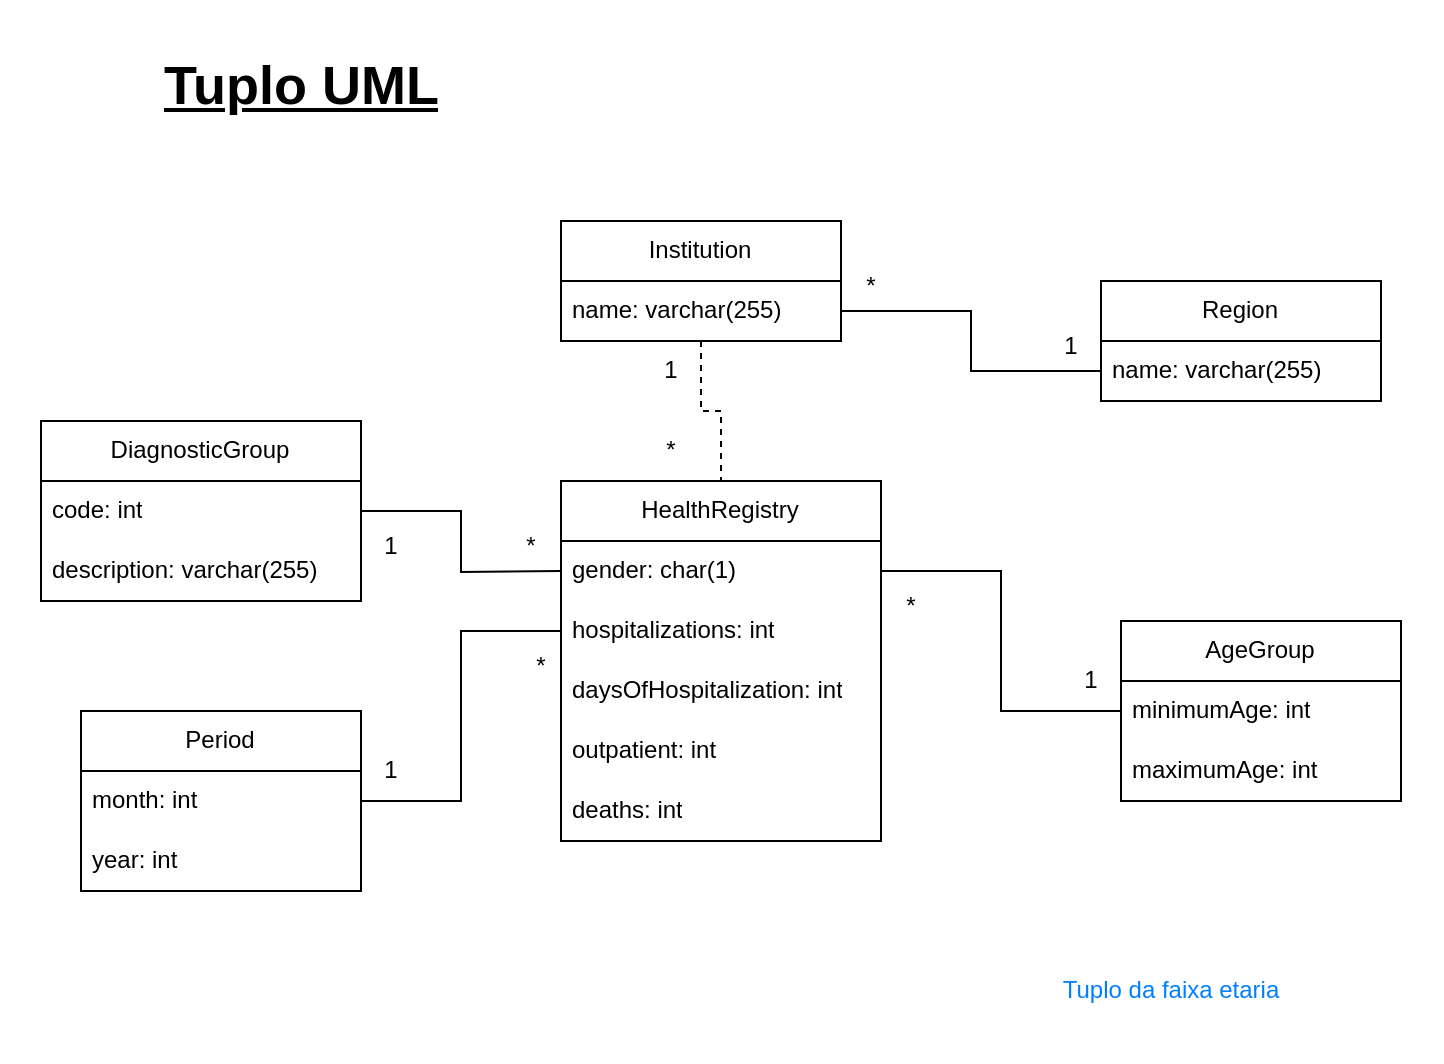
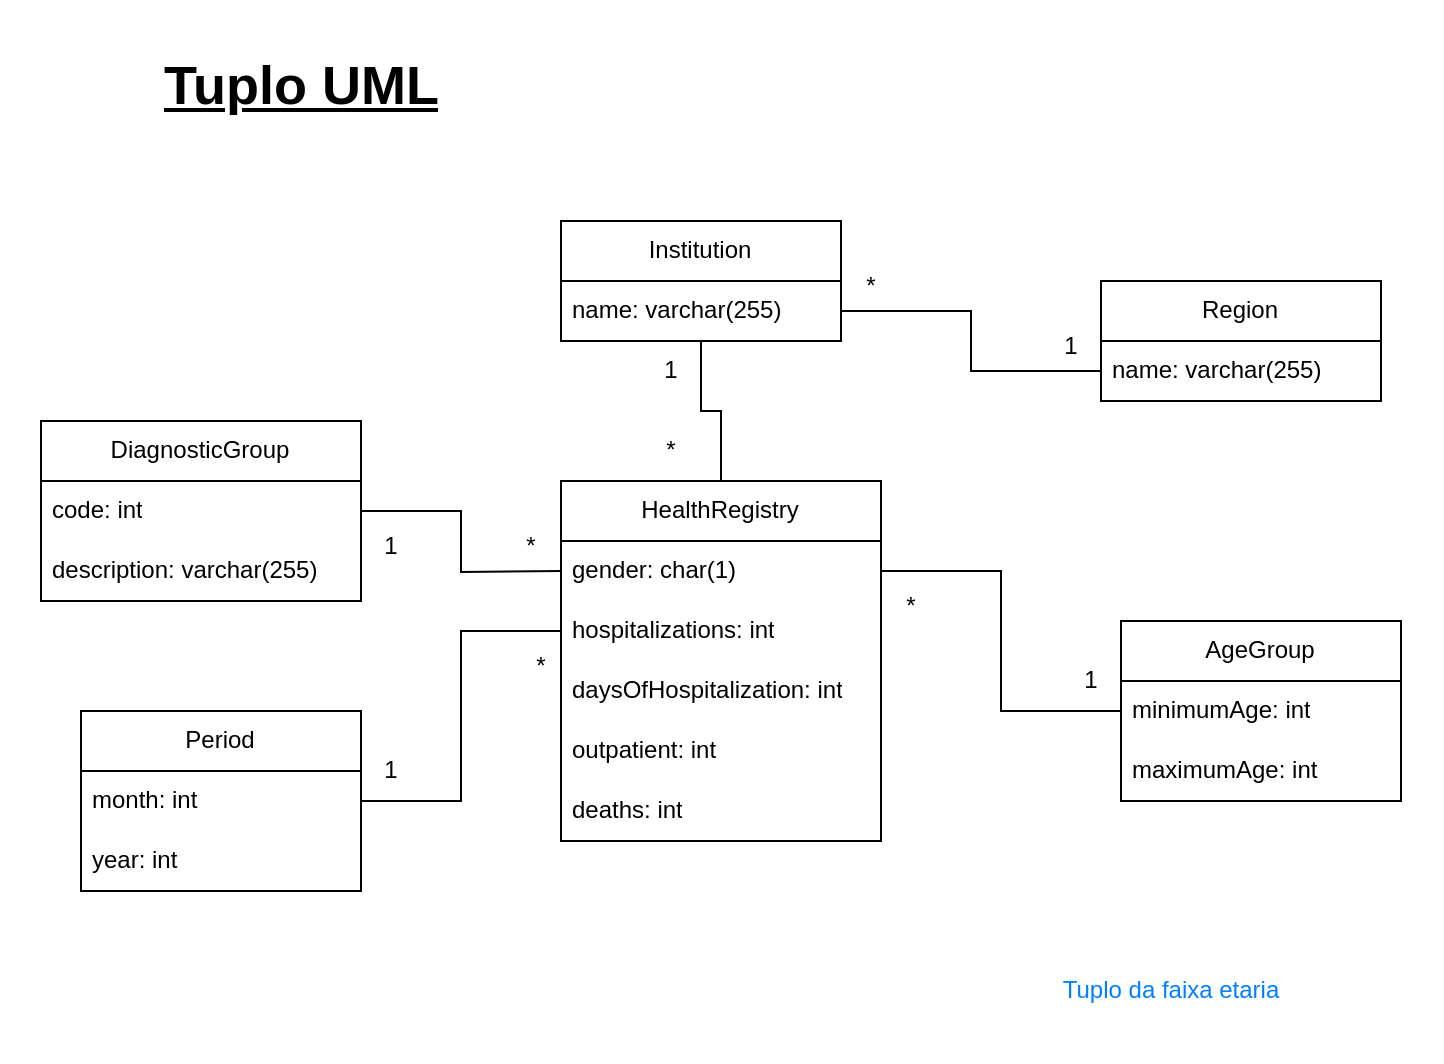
  <mxCell id="0" />
  <mxCell id="1" parent="0" />
- <mxCell id="2" style="edgeStyle=orthogonalEdgeStyle;rounded=0;orthogonalLoop=1;jettySize=auto;html=1;entryX=0.5;entryY=0;entryDx=0;entryDy=0;endArrow=none;endFill=0;dashed=1;" parent="1" source="3" target="14" edge="1"><mxGeometry relative="1" as="geometry" /></mxCell>
+ <mxCell id="2" style="edgeStyle=orthogonalEdgeStyle;rounded=0;orthogonalLoop=1;jettySize=auto;html=1;entryX=0.5;entryY=0;entryDx=0;entryDy=0;endArrow=none;endFill=0;" parent="1" source="3" target="14" edge="1"><mxGeometry relative="1" as="geometry" /></mxCell>
  <mxCell id="3" value="Institution" style="swimlane;fontStyle=0;childLayout=stackLayout;horizontal=1;startSize=30;horizontalStack=0;resizeParent=1;resizeParentMax=0;resizeLast=0;collapsible=1;marginBottom=0;whiteSpace=wrap;html=1;" parent="1" vertex="1"><mxGeometry x="280" y="110" width="140" height="60" as="geometry" /></mxCell>
  <mxCell id="4" value="name: varchar(255)" style="text;strokeColor=none;fillColor=none;align=left;verticalAlign=middle;spacingLeft=4;spacingRight=4;overflow=hidden;points=[[0,0.5],[1,0.5]];portConstraint=eastwest;rotatable=0;whiteSpace=wrap;html=1;" parent="3" vertex="1"><mxGeometry y="30" width="140" height="30" as="geometry" /></mxCell>
  <mxCell id="5" value="Region" style="swimlane;fontStyle=0;childLayout=stackLayout;horizontal=1;startSize=30;horizontalStack=0;resizeParent=1;resizeParentMax=0;resizeLast=0;collapsible=1;marginBottom=0;whiteSpace=wrap;html=1;" parent="1" vertex="1"><mxGeometry x="550" y="140" width="140" height="60" as="geometry" /></mxCell>
  <mxCell id="6" value="name: varchar(255)" style="text;strokeColor=none;fillColor=none;align=left;verticalAlign=middle;spacingLeft=4;spacingRight=4;overflow=hidden;points=[[0,0.5],[1,0.5]];portConstraint=eastwest;rotatable=0;whiteSpace=wrap;html=1;" parent="5" vertex="1"><mxGeometry y="30" width="140" height="30" as="geometry" /></mxCell>
  <mxCell id="7" value="AgeGroup" style="swimlane;fontStyle=0;childLayout=stackLayout;horizontal=1;startSize=30;horizontalStack=0;resizeParent=1;resizeParentMax=0;resizeLast=0;collapsible=1;marginBottom=0;whiteSpace=wrap;html=1;" parent="1" vertex="1"><mxGeometry x="560" y="310" width="140" height="90" as="geometry" /></mxCell>
  <mxCell id="8" value="minimumAge: int" style="text;strokeColor=none;fillColor=none;align=left;verticalAlign=middle;spacingLeft=4;spacingRight=4;overflow=hidden;points=[[0,0.5],[1,0.5]];portConstraint=eastwest;rotatable=0;whiteSpace=wrap;html=1;" parent="7" vertex="1"><mxGeometry y="30" width="140" height="30" as="geometry" /></mxCell>
  <mxCell id="9" value="maximumAge: int" style="text;strokeColor=none;fillColor=none;align=left;verticalAlign=middle;spacingLeft=4;spacingRight=4;overflow=hidden;points=[[0,0.5],[1,0.5]];portConstraint=eastwest;rotatable=0;whiteSpace=wrap;html=1;" parent="7" vertex="1"><mxGeometry y="60" width="140" height="30" as="geometry" /></mxCell>
  <mxCell id="10" style="edgeStyle=orthogonalEdgeStyle;rounded=0;orthogonalLoop=1;jettySize=auto;html=1;entryX=0;entryY=0.5;entryDx=0;entryDy=0;endArrow=none;endFill=0;" parent="1" source="11" edge="1"><mxGeometry relative="1" as="geometry"><mxPoint x="280" y="285" as="targetPoint" /></mxGeometry></mxCell>
  <mxCell id="11" value="DiagnosticGroup" style="swimlane;fontStyle=0;childLayout=stackLayout;horizontal=1;startSize=30;horizontalStack=0;resizeParent=1;resizeParentMax=0;resizeLast=0;collapsible=1;marginBottom=0;whiteSpace=wrap;html=1;" parent="1" vertex="1"><mxGeometry x="20" y="210" width="160" height="90" as="geometry" /></mxCell>
  <mxCell id="12" value="code: int" style="text;strokeColor=none;fillColor=none;align=left;verticalAlign=middle;spacingLeft=4;spacingRight=4;overflow=hidden;points=[[0,0.5],[1,0.5]];portConstraint=eastwest;rotatable=0;whiteSpace=wrap;html=1;" parent="11" vertex="1"><mxGeometry y="30" width="160" height="30" as="geometry" /></mxCell>
  <mxCell id="13" value="description: varchar(255)" style="text;strokeColor=none;fillColor=none;align=left;verticalAlign=middle;spacingLeft=4;spacingRight=4;overflow=hidden;points=[[0,0.5],[1,0.5]];portConstraint=eastwest;rotatable=0;whiteSpace=wrap;html=1;" parent="11" vertex="1"><mxGeometry y="60" width="160" height="30" as="geometry" /></mxCell>
  <mxCell id="14" value="HealthRegistry" style="swimlane;fontStyle=0;childLayout=stackLayout;horizontal=1;startSize=30;horizontalStack=0;resizeParent=1;resizeParentMax=0;resizeLast=0;collapsible=1;marginBottom=0;whiteSpace=wrap;html=1;" parent="1" vertex="1"><mxGeometry x="280" y="240" width="160" height="180" as="geometry" /></mxCell>
  <mxCell id="15" value="gender: char(1)" style="text;strokeColor=none;fillColor=none;align=left;verticalAlign=middle;spacingLeft=4;spacingRight=4;overflow=hidden;points=[[0,0.5],[1,0.5]];portConstraint=eastwest;rotatable=0;whiteSpace=wrap;html=1;" parent="14" vertex="1"><mxGeometry y="30" width="160" height="30" as="geometry" /></mxCell>
  <mxCell id="16" value="hospitalizations: int" style="text;strokeColor=none;fillColor=none;align=left;verticalAlign=middle;spacingLeft=4;spacingRight=4;overflow=hidden;points=[[0,0.5],[1,0.5]];portConstraint=eastwest;rotatable=0;whiteSpace=wrap;html=1;" parent="14" vertex="1"><mxGeometry y="60" width="160" height="30" as="geometry" /></mxCell>
  <mxCell id="17" value="daysOfHospitalization: int" style="text;strokeColor=none;fillColor=none;align=left;verticalAlign=middle;spacingLeft=4;spacingRight=4;overflow=hidden;points=[[0,0.5],[1,0.5]];portConstraint=eastwest;rotatable=0;whiteSpace=wrap;html=1;" parent="14" vertex="1"><mxGeometry y="90" width="160" height="30" as="geometry" /></mxCell>
  <mxCell id="18" value="outpatient: int" style="text;strokeColor=none;fillColor=none;align=left;verticalAlign=middle;spacingLeft=4;spacingRight=4;overflow=hidden;points=[[0,0.5],[1,0.5]];portConstraint=eastwest;rotatable=0;whiteSpace=wrap;html=1;" parent="14" vertex="1"><mxGeometry y="120" width="160" height="30" as="geometry" /></mxCell>
  <mxCell id="19" value="deaths: int" style="text;strokeColor=none;fillColor=none;align=left;verticalAlign=middle;spacingLeft=4;spacingRight=4;overflow=hidden;points=[[0,0.5],[1,0.5]];portConstraint=eastwest;rotatable=0;whiteSpace=wrap;html=1;" parent="14" vertex="1"><mxGeometry y="150" width="160" height="30" as="geometry" /></mxCell>
  <mxCell id="20" style="edgeStyle=orthogonalEdgeStyle;rounded=0;orthogonalLoop=1;jettySize=auto;html=1;entryX=0;entryY=0.5;entryDx=0;entryDy=0;endArrow=none;endFill=0;" parent="1" source="4" target="6" edge="1"><mxGeometry relative="1" as="geometry" /></mxCell>
  <mxCell id="21" style="edgeStyle=orthogonalEdgeStyle;rounded=0;orthogonalLoop=1;jettySize=auto;html=1;entryX=1;entryY=0.5;entryDx=0;entryDy=0;endArrow=none;endFill=0;" parent="1" source="8" target="15" edge="1"><mxGeometry relative="1" as="geometry" /></mxCell>
  <mxCell id="22" value="&lt;h1 style=&quot;margin-top: 0px;&quot;&gt;&lt;u&gt;&lt;font style=&quot;font-size: 27px;&quot;&gt;Tuplo UML&lt;/font&gt;&lt;/u&gt;&lt;/h1&gt;" style="text;html=1;whiteSpace=wrap;overflow=hidden;rounded=0;" parent="1" vertex="1"><mxGeometry x="80" y="20" width="300" height="50" as="geometry" /></mxCell>
  <mxCell id="23" value="*" style="text;html=1;align=center;verticalAlign=middle;resizable=0;points=[];autosize=1;strokeColor=none;fillColor=none;" parent="1" vertex="1"><mxGeometry x="420" y="128" width="30" height="30" as="geometry" /></mxCell>
  <mxCell id="24" value="1" style="text;html=1;align=center;verticalAlign=middle;resizable=0;points=[];autosize=1;strokeColor=none;fillColor=none;" parent="1" vertex="1"><mxGeometry x="520" y="158" width="30" height="30" as="geometry" /></mxCell>
  <mxCell id="25" value="1" style="text;html=1;align=center;verticalAlign=middle;resizable=0;points=[];autosize=1;strokeColor=none;fillColor=none;" parent="1" vertex="1"><mxGeometry x="530" y="325" width="30" height="30" as="geometry" /></mxCell>
  <mxCell id="26" value="*" style="text;html=1;align=center;verticalAlign=middle;resizable=0;points=[];autosize=1;strokeColor=none;fillColor=none;" parent="1" vertex="1"><mxGeometry x="440" y="288" width="30" height="30" as="geometry" /></mxCell>
  <mxCell id="27" value="1" style="text;html=1;align=center;verticalAlign=middle;resizable=0;points=[];autosize=1;strokeColor=none;fillColor=none;" parent="1" vertex="1"><mxGeometry x="320" y="170" width="30" height="30" as="geometry" /></mxCell>
  <mxCell id="28" value="*" style="text;html=1;align=center;verticalAlign=middle;resizable=0;points=[];autosize=1;strokeColor=none;fillColor=none;" parent="1" vertex="1"><mxGeometry x="320" y="210" width="30" height="30" as="geometry" /></mxCell>
  <mxCell id="29" value="1" style="text;html=1;align=center;verticalAlign=middle;resizable=0;points=[];autosize=1;strokeColor=none;fillColor=none;" parent="1" vertex="1"><mxGeometry x="180" y="258" width="30" height="30" as="geometry" /></mxCell>
  <mxCell id="30" value="*" style="text;html=1;align=center;verticalAlign=middle;resizable=0;points=[];autosize=1;strokeColor=none;fillColor=none;" parent="1" vertex="1"><mxGeometry x="250" y="258" width="30" height="30" as="geometry" /></mxCell>
  <mxCell id="31" value="&lt;font color=&quot;#007fff&quot;&gt;Tuplo da faixa etaria&lt;/font&gt;" style="text;html=1;align=center;verticalAlign=middle;resizable=0;points=[];autosize=1;strokeColor=none;fillColor=none;" parent="1" vertex="1"><mxGeometry x="520" y="480" width="130" height="30" as="geometry" /></mxCell>
  <mxCell id="32" value="Period" style="swimlane;fontStyle=0;childLayout=stackLayout;horizontal=1;startSize=30;horizontalStack=0;resizeParent=1;resizeParentMax=0;resizeLast=0;collapsible=1;marginBottom=0;whiteSpace=wrap;html=1;" parent="1" vertex="1"><mxGeometry x="40" y="355" width="140" height="90" as="geometry" /></mxCell>
  <mxCell id="33" value="month: int" style="text;strokeColor=none;fillColor=none;align=left;verticalAlign=middle;spacingLeft=4;spacingRight=4;overflow=hidden;points=[[0,0.5],[1,0.5]];portConstraint=eastwest;rotatable=0;whiteSpace=wrap;html=1;" parent="32" vertex="1"><mxGeometry y="30" width="140" height="30" as="geometry" /></mxCell>
  <mxCell id="34" value="year: int" style="text;strokeColor=none;fillColor=none;align=left;verticalAlign=middle;spacingLeft=4;spacingRight=4;overflow=hidden;points=[[0,0.5],[1,0.5]];portConstraint=eastwest;rotatable=0;whiteSpace=wrap;html=1;" parent="32" vertex="1"><mxGeometry y="60" width="140" height="30" as="geometry" /></mxCell>
  <mxCell id="35" style="edgeStyle=orthogonalEdgeStyle;rounded=0;orthogonalLoop=1;jettySize=auto;html=1;entryX=0;entryY=0.5;entryDx=0;entryDy=0;endArrow=none;endFill=0;" parent="1" source="33" target="16" edge="1"><mxGeometry relative="1" as="geometry" /></mxCell>
  <mxCell id="36" value="1" style="text;html=1;align=center;verticalAlign=middle;resizable=0;points=[];autosize=1;strokeColor=none;fillColor=none;" parent="1" vertex="1"><mxGeometry x="180" y="370" width="30" height="30" as="geometry" /></mxCell>
  <mxCell id="37" value="*" style="text;html=1;align=center;verticalAlign=middle;resizable=0;points=[];autosize=1;strokeColor=none;fillColor=none;" parent="1" vertex="1"><mxGeometry x="255" y="318" width="30" height="30" as="geometry" /></mxCell>
